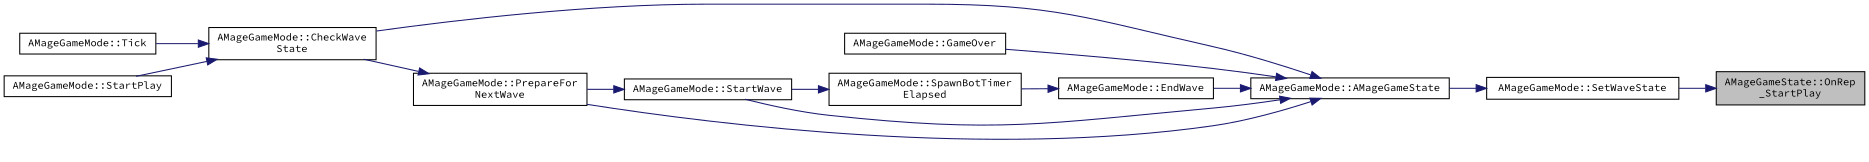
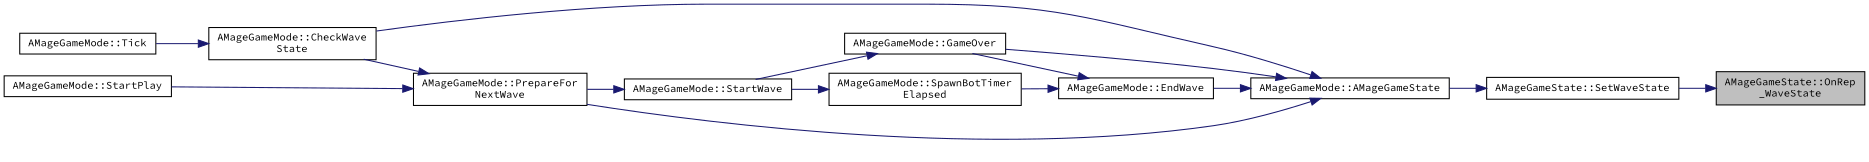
  digraph {
    fontname="Source Code Pro"
    rankdir=RL
    node [color=black fillcolor=white fontname="Source Code Pro" fontsize=10 shape=record style=filled]
    edge [color=midnightblue dir=back fontname="Source Code Pro" fontsize=10 labelfontname=Helvetica labelfontsize=10 style=solid]
-   n1 [fillcolor=grey75 fontcolor=black height=0.2 label="AMageGameState::OnRep\l_StartPlay" width=0.4]
-   n2 [height=0.2 label="AMageGameMode::SetWaveState" width=0.4]
+   n1 [fillcolor=grey75 fontcolor=black height=0.2 label="AMageGameState::OnRep\l_WaveState" width=0.4]
+   n2 [height=0.2 label="AMageGameState::SetWaveState" width=0.4]
    n3 [height=0.2 label="AMageGameMode::AMageGameState" width=0.4]
    n4 [height=0.2 label="AMageGameMode::CheckWave\lState" width=0.4]
    n5 [height=0.2 label="AMageGameMode::EndWave" width=0.4]
    n6 [height=0.2 label="AMageGameMode::GameOver" width=0.4]
    n7 [height=0.2 label="AMageGameMode::StartWave" width=0.4]
    n8 [height=0.2 label="AMageGameMode::PrepareFor\lNextWave" width=0.4]
    n9 [height=0.2 label="AMageGameMode::Tick" width=0.4]
    n10 [height=0.2 label="AMageGameMode::SpawnBotTimer\lElapsed" width=0.4]
    n11 [height=0.2 label="AMageGameMode::StartPlay" width=0.4]
    n1 -> n2
    n2 -> n3
    n3 -> n4
    n3 -> n5
    n3 -> n6
-   n3 -> n7
+   n6 -> n7
    n3 -> n8
    n4 -> n9
+   n5 -> n6
    n5 -> n10
    n7 -> n8
    n8 -> n4
-   n4 -> n11
+   n8 -> n11
    n10 -> n7
  }
